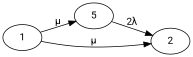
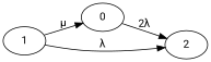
  digraph {
    fontname=Roboto
    rankdir=LR
    node [fontname=Roboto]
    edge [fontname=Roboto]
-   0 [label=5]
+   0
    2
    1
    0 -> 2 [label="2λ"]
    1 -> 0 [label="μ"]
-   1 -> 2 [label="μ"]
+   1 -> 2 [label="λ"]
  }
